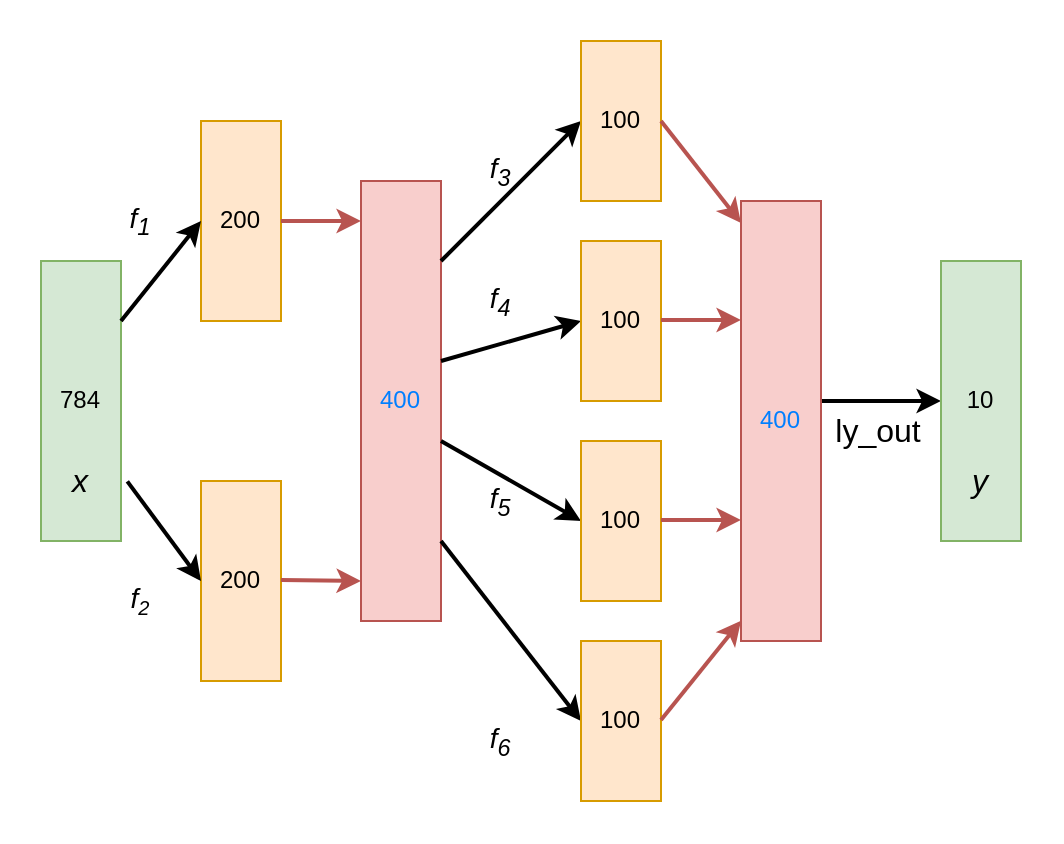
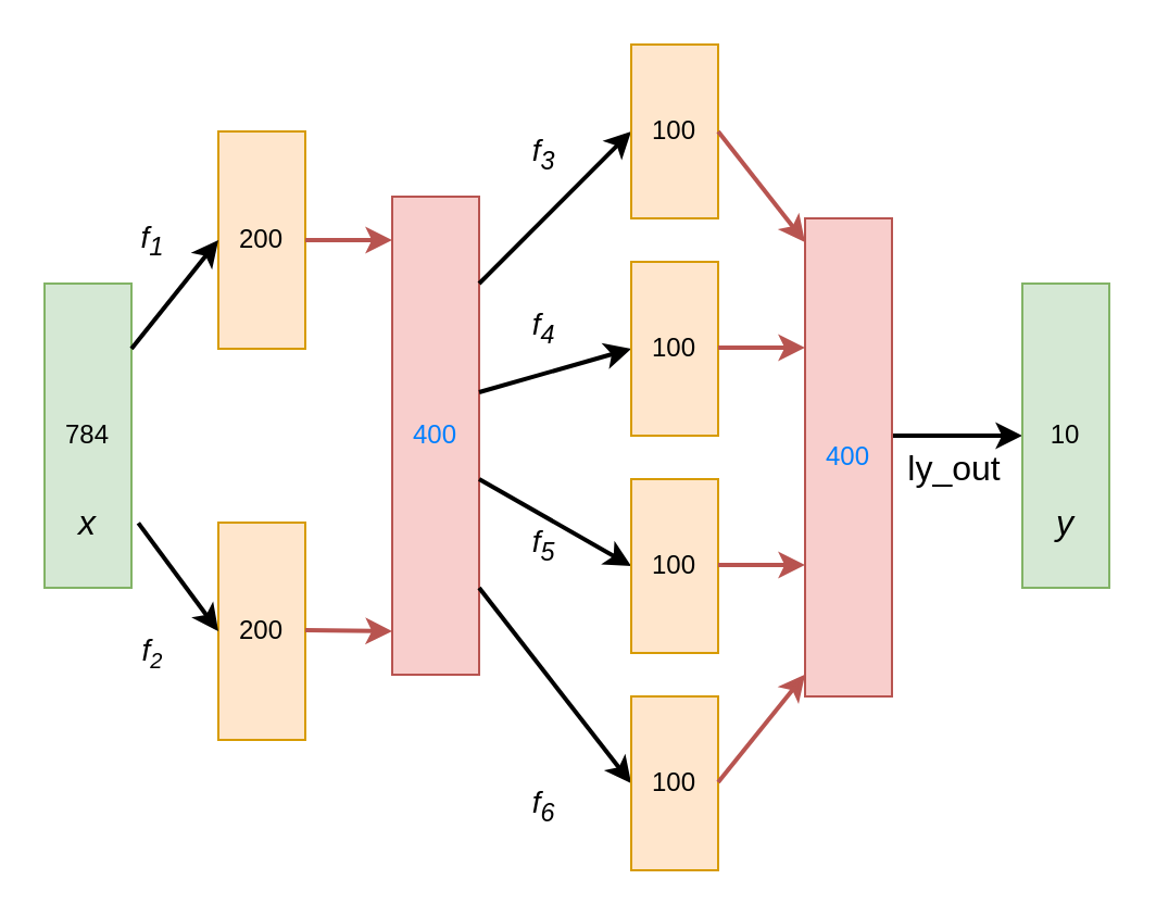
  <mxCell id="0" />
  <mxCell id="1" parent="0" />
  <mxCell id="2" value="200" style="rounded=0;whiteSpace=wrap;html=1;fillColor=#ffe6cc;strokeColor=#d79b00;" vertex="1" parent="1"><mxGeometry x="100" y="60" width="40" height="100" as="geometry" /></mxCell>
  <mxCell id="3" value="" style="endArrow=classic;html=1;strokeWidth=2;fillColor=#f8cecc;strokeColor=#b85450;" edge="1" parent="1"><mxGeometry width="50" height="50" relative="1" as="geometry"><mxPoint x="140" y="110" as="sourcePoint" /><mxPoint x="180" y="110" as="targetPoint" /></mxGeometry></mxCell>
  <mxCell id="4" value="200" style="rounded=0;whiteSpace=wrap;html=1;fillColor=#ffe6cc;strokeColor=#d79b00;" vertex="1" parent="1"><mxGeometry x="100" y="240" width="40" height="100" as="geometry" /></mxCell>
  <mxCell id="5" value="" style="endArrow=classic;html=1;strokeWidth=2;fillColor=#f8cecc;strokeColor=#b85450;" edge="1" parent="1"><mxGeometry width="50" height="50" relative="1" as="geometry"><mxPoint x="140" y="289.5" as="sourcePoint" /><mxPoint x="180" y="290" as="targetPoint" /></mxGeometry></mxCell>
  <mxCell id="6" value="&lt;font color=&quot;#007fff&quot;&gt;400&lt;/font&gt;" style="rounded=0;whiteSpace=wrap;html=1;fillColor=#f8cecc;strokeColor=#b85450;" vertex="1" parent="1"><mxGeometry x="180" y="90" width="40" height="220" as="geometry" /></mxCell>
  <mxCell id="7" value="" style="endArrow=classic;html=1;strokeWidth=2;entryX=0;entryY=0.5;entryDx=0;entryDy=0;" edge="1" parent="1" target="13"><mxGeometry width="50" height="50" relative="1" as="geometry"><mxPoint x="220" y="130" as="sourcePoint" /><mxPoint x="270" y="110" as="targetPoint" /></mxGeometry></mxCell>
  <mxCell id="8" value="" style="endArrow=classic;html=1;strokeWidth=2;entryX=0;entryY=0.5;entryDx=0;entryDy=0;" edge="1" parent="1" target="11"><mxGeometry width="50" height="50" relative="1" as="geometry"><mxPoint x="220" y="180" as="sourcePoint" /><mxPoint x="270" y="180" as="targetPoint" /></mxGeometry></mxCell>
  <mxCell id="9" value="" style="endArrow=classic;html=1;strokeWidth=2;entryX=0;entryY=0.5;entryDx=0;entryDy=0;" edge="1" parent="1" target="12"><mxGeometry width="50" height="50" relative="1" as="geometry"><mxPoint x="220" y="220" as="sourcePoint" /><mxPoint x="270" y="220" as="targetPoint" /></mxGeometry></mxCell>
  <mxCell id="10" value="" style="endArrow=classic;html=1;strokeWidth=2;entryX=0;entryY=0.5;entryDx=0;entryDy=0;" edge="1" parent="1" target="14"><mxGeometry width="50" height="50" relative="1" as="geometry"><mxPoint x="220" y="270" as="sourcePoint" /><mxPoint x="270" y="290.5" as="targetPoint" /></mxGeometry></mxCell>
  <mxCell id="11" value="100" style="rounded=0;whiteSpace=wrap;html=1;fillColor=#ffe6cc;strokeColor=#d79b00;" vertex="1" parent="1"><mxGeometry x="290" y="120" width="40" height="80" as="geometry" /></mxCell>
  <mxCell id="12" value="100" style="rounded=0;whiteSpace=wrap;html=1;fillColor=#ffe6cc;strokeColor=#d79b00;" vertex="1" parent="1"><mxGeometry x="290" y="220" width="40" height="80" as="geometry" /></mxCell>
  <mxCell id="13" value="100" style="rounded=0;whiteSpace=wrap;html=1;fillColor=#ffe6cc;strokeColor=#d79b00;" vertex="1" parent="1"><mxGeometry x="290" y="20" width="40" height="80" as="geometry" /></mxCell>
  <mxCell id="14" value="100" style="rounded=0;whiteSpace=wrap;html=1;fillColor=#ffe6cc;strokeColor=#d79b00;" vertex="1" parent="1"><mxGeometry x="290" y="320" width="40" height="80" as="geometry" /></mxCell>
  <mxCell id="15" value="" style="endArrow=classic;html=1;strokeWidth=2;fillColor=#f8cecc;strokeColor=#b85450;" edge="1" parent="1"><mxGeometry width="50" height="50" relative="1" as="geometry"><mxPoint x="330" y="60" as="sourcePoint" /><mxPoint x="370" y="111" as="targetPoint" /></mxGeometry></mxCell>
  <mxCell id="16" value="" style="endArrow=classic;html=1;strokeWidth=2;fillColor=#f8cecc;strokeColor=#b85450;" edge="1" parent="1"><mxGeometry width="50" height="50" relative="1" as="geometry"><mxPoint x="330" y="159.5" as="sourcePoint" /><mxPoint x="370" y="159.5" as="targetPoint" /></mxGeometry></mxCell>
  <mxCell id="17" value="" style="endArrow=classic;html=1;strokeWidth=2;fillColor=#f8cecc;strokeColor=#b85450;" edge="1" parent="1"><mxGeometry width="50" height="50" relative="1" as="geometry"><mxPoint x="330" y="259.5" as="sourcePoint" /><mxPoint x="370" y="259.5" as="targetPoint" /></mxGeometry></mxCell>
  <mxCell id="18" value="" style="endArrow=classic;html=1;strokeWidth=2;fillColor=#f8cecc;strokeColor=#b85450;entryX=0;entryY=0.885;entryDx=0;entryDy=0;entryPerimeter=0;" edge="1" parent="1"><mxGeometry width="50" height="50" relative="1" as="geometry"><mxPoint x="330" y="359.5" as="sourcePoint" /><mxPoint x="370" y="309.857" as="targetPoint" /></mxGeometry></mxCell>
  <mxCell id="19" value="" style="endArrow=classic;html=1;strokeWidth=2;entryX=0;entryY=0.5;entryDx=0;entryDy=0;" edge="1" parent="1" target="20"><mxGeometry width="50" height="50" relative="1" as="geometry"><mxPoint x="410" y="200" as="sourcePoint" /><mxPoint x="460" y="200" as="targetPoint" /></mxGeometry></mxCell>
  <mxCell id="20" value="10" style="rounded=0;whiteSpace=wrap;html=1;fillColor=#d5e8d4;strokeColor=#82b366;" vertex="1" parent="1"><mxGeometry x="470" y="130" width="40" height="140" as="geometry" /></mxCell>
  <mxCell id="21" value="784" style="rounded=0;whiteSpace=wrap;html=1;fillColor=#d5e8d4;strokeColor=#82b366;" vertex="1" parent="1"><mxGeometry x="20" y="130" width="40" height="140" as="geometry" /></mxCell>
  <mxCell id="22" value="" style="endArrow=classic;html=1;strokeWidth=2;fontColor=#007FFF;entryX=0;entryY=0.5;entryDx=0;entryDy=0;" edge="1" parent="1" target="2"><mxGeometry width="50" height="50" relative="1" as="geometry"><mxPoint x="60" y="160" as="sourcePoint" /><mxPoint x="120" y="150" as="targetPoint" /></mxGeometry></mxCell>
  <mxCell id="23" value="" style="endArrow=classic;html=1;strokeWidth=2;fontColor=#007FFF;entryX=0;entryY=0.5;entryDx=0;entryDy=0;exitX=1.079;exitY=0.787;exitDx=0;exitDy=0;exitPerimeter=0;" edge="1" parent="1" source="21" target="4"><mxGeometry width="50" height="50" relative="1" as="geometry"><mxPoint x="69.5" y="200" as="sourcePoint" /><mxPoint x="99.786" y="109.857" as="targetPoint" /></mxGeometry></mxCell>
  <mxCell id="24" value="&lt;font&gt;&lt;font style=&quot;font-size: 14px&quot;&gt;&lt;i&gt;f&lt;/i&gt;&lt;/font&gt;&lt;sub style=&quot;font-size: 12px&quot;&gt;&lt;font style=&quot;font-size: 12px&quot;&gt;&lt;i&gt;1&lt;/i&gt;&lt;/font&gt;&lt;/sub&gt;&lt;/font&gt;" style="text;html=1;strokeColor=none;fillColor=none;align=center;verticalAlign=middle;whiteSpace=wrap;rounded=0;fontColor=#000000;" vertex="1" parent="1"><mxGeometry x="50" y="100" width="40" height="20" as="geometry" /></mxCell>
  <mxCell id="25" value="&lt;font&gt;&lt;font&gt;&lt;i&gt;&lt;span style=&quot;font-size: 14px&quot;&gt;f&lt;/span&gt;&lt;font style=&quot;font-size: 12px&quot;&gt;&lt;sub&gt;2&lt;/sub&gt;&lt;/font&gt;&lt;/i&gt;&lt;/font&gt;&lt;/font&gt;" style="text;html=1;strokeColor=none;fillColor=none;align=center;verticalAlign=middle;whiteSpace=wrap;rounded=0;fontColor=#000000;" vertex="1" parent="1"><mxGeometry x="50" y="290" width="40" height="20" as="geometry" /></mxCell>
  <mxCell id="26" value="&lt;font color=&quot;#007fff&quot;&gt;400&lt;/font&gt;" style="rounded=0;whiteSpace=wrap;html=1;fillColor=#f8cecc;strokeColor=#b85450;" vertex="1" parent="1"><mxGeometry x="370" y="100" width="40" height="220" as="geometry" /></mxCell>
- <mxCell id="27" value="&lt;font&gt;&lt;font style=&quot;font-size: 14px&quot;&gt;&lt;i&gt;f&lt;sub&gt;3&lt;br&gt;&lt;/sub&gt;&lt;/i&gt;&lt;/font&gt;&lt;/font&gt;" style="text;html=1;strokeColor=none;fillColor=none;align=center;verticalAlign=middle;whiteSpace=wrap;rounded=0;fontColor=#000000;" vertex="1" parent="1"><mxGeometry x="230" y="75" width="40" height="20" as="geometry" /></mxCell>
+ <mxCell id="27" value="&lt;font&gt;&lt;font style=&quot;font-size: 14px&quot;&gt;&lt;i&gt;f&lt;sub&gt;3&lt;br&gt;&lt;/sub&gt;&lt;/i&gt;&lt;/font&gt;&lt;/font&gt;" style="text;html=1;strokeColor=none;fillColor=none;align=center;verticalAlign=middle;whiteSpace=wrap;rounded=0;fontColor=#000000;" vertex="1" parent="1"><mxGeometry x="230" y="60" width="40" height="20" as="geometry" /></mxCell>
  <mxCell id="28" value="&lt;font&gt;&lt;font style=&quot;font-size: 14px&quot;&gt;&lt;i&gt;f&lt;sub&gt;4&lt;br&gt;&lt;/sub&gt;&lt;/i&gt;&lt;/font&gt;&lt;/font&gt;" style="text;html=1;strokeColor=none;fillColor=none;align=center;verticalAlign=middle;whiteSpace=wrap;rounded=0;fontColor=#000000;" vertex="1" parent="1"><mxGeometry x="230" y="140" width="40" height="20" as="geometry" /></mxCell>
  <mxCell id="29" value="&lt;font&gt;&lt;font style=&quot;font-size: 14px&quot;&gt;&lt;i&gt;f&lt;sub&gt;6&lt;/sub&gt;&lt;/i&gt;&lt;/font&gt;&lt;/font&gt;" style="text;html=1;strokeColor=none;fillColor=none;align=center;verticalAlign=middle;whiteSpace=wrap;rounded=0;fontColor=#000000;" vertex="1" parent="1"><mxGeometry x="230" y="360" width="40" height="20" as="geometry" /></mxCell>
  <mxCell id="30" value="&lt;font&gt;&lt;font style=&quot;font-size: 14px&quot;&gt;&lt;i&gt;f&lt;sub&gt;5&lt;br&gt;&lt;/sub&gt;&lt;/i&gt;&lt;/font&gt;&lt;/font&gt;" style="text;html=1;strokeColor=none;fillColor=none;align=center;verticalAlign=middle;whiteSpace=wrap;rounded=0;fontColor=#000000;" vertex="1" parent="1"><mxGeometry x="230" y="240" width="40" height="20" as="geometry" /></mxCell>
  <mxCell id="31" value="&lt;i style=&quot;font-size: 16px;&quot;&gt;y&lt;/i&gt;" style="text;html=1;strokeColor=none;fillColor=none;align=center;verticalAlign=middle;whiteSpace=wrap;rounded=0;fontColor=#000000;fontSize=16;" vertex="1" parent="1"><mxGeometry x="470" y="230" width="40" height="20" as="geometry" /></mxCell>
  <mxCell id="32" value="&lt;i style=&quot;font-size: 16px;&quot;&gt;x&lt;/i&gt;" style="text;html=1;strokeColor=none;fillColor=none;align=center;verticalAlign=middle;whiteSpace=wrap;rounded=0;fontColor=#000000;fontSize=16;" vertex="1" parent="1"><mxGeometry x="20" y="230" width="40" height="20" as="geometry" /></mxCell>
  <mxCell id="33" value="ly_out" style="text;html=1;strokeColor=none;fillColor=none;align=center;verticalAlign=middle;whiteSpace=wrap;rounded=0;fontSize=16;fontColor=#000000;" vertex="1" parent="1"><mxGeometry x="419" y="205" width="40" height="20" as="geometry" /></mxCell>
